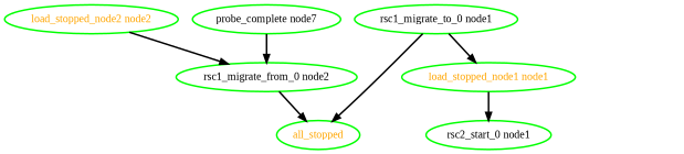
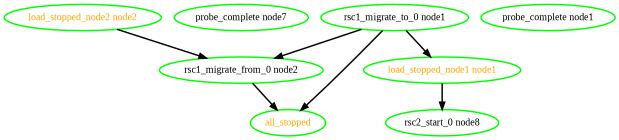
  digraph {
    fontname="Liberation Serif"
    node [color=green fontcolor=black fontname="Liberation Serif" style=bold]
    edge [fontname="Liberation Serif" style=bold]
    all_stopped [fontcolor=orange]
    "load_stopped_node1 node1" [fontcolor=orange]
-   "rsc2_start_0 node1"
+   "rsc2_start_0 node1" [label="rsc2_start_0 node8"]
    "load_stopped_node2 node2" [fontcolor=orange]
    "rsc1_migrate_from_0 node2"
+   "probe_complete node1"
    n7 [label="probe_complete node7"]
    "rsc1_migrate_to_0 node1"
    "load_stopped_node1 node1" -> "rsc2_start_0 node1"
    "load_stopped_node2 node2" -> "rsc1_migrate_from_0 node2"
    "rsc1_migrate_from_0 node2" -> all_stopped
    "rsc1_migrate_to_0 node1" -> all_stopped
    "rsc1_migrate_to_0 node1" -> "load_stopped_node1 node1"
-   n7 -> "rsc1_migrate_from_0 node2"
+   "rsc1_migrate_to_0 node1" -> "rsc1_migrate_from_0 node2"
  }
